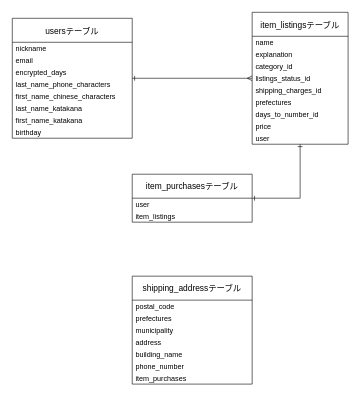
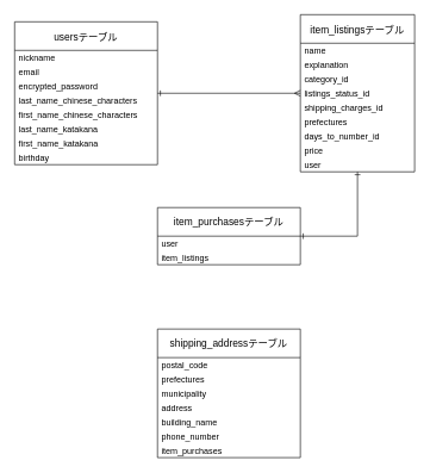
  <mxCell id="0" />
  <mxCell id="1" parent="0" />
  <mxCell id="2" value="usersテーブル" style="swimlane;fontStyle=0;childLayout=stackLayout;horizontal=1;startSize=40;horizontalStack=0;resizeParent=1;resizeParentMax=0;resizeLast=0;collapsible=1;marginBottom=0;align=center;fontSize=14;" parent="1" vertex="1"><mxGeometry x="20" y="30" width="200" height="200" as="geometry" /></mxCell>
  <mxCell id="3" value="nickname" style="text;strokeColor=none;fillColor=none;spacingLeft=4;spacingRight=4;overflow=hidden;rotatable=0;points=[[0,0.5],[1,0.5]];portConstraint=eastwest;fontSize=12;verticalAlign=middle;" parent="2" vertex="1"><mxGeometry y="40" width="200" height="20" as="geometry" /></mxCell>
  <mxCell id="4" value="email" style="text;strokeColor=none;fillColor=none;spacingLeft=4;spacingRight=4;overflow=hidden;rotatable=0;points=[[0,0.5],[1,0.5]];portConstraint=eastwest;fontSize=12;verticalAlign=middle;" parent="2" vertex="1"><mxGeometry y="60" width="200" height="20" as="geometry" /></mxCell>
- <mxCell id="5" value="encrypted_days" style="text;strokeColor=none;fillColor=none;spacingLeft=4;spacingRight=4;overflow=hidden;rotatable=0;points=[[0,0.5],[1,0.5]];portConstraint=eastwest;fontSize=12;verticalAlign=middle;" vertex="1" parent="2"><mxGeometry y="80" width="200" height="20" as="geometry" /></mxCell>
- <mxCell id="6" value="last_name_phone_characters" style="text;strokeColor=none;fillColor=none;spacingLeft=4;spacingRight=4;overflow=hidden;rotatable=0;points=[[0,0.5],[1,0.5]];portConstraint=eastwest;fontSize=12;verticalAlign=middle;" vertex="1" parent="2"><mxGeometry y="100" width="200" height="20" as="geometry" /></mxCell>
+ <mxCell id="5" value="encrypted_password" style="text;strokeColor=none;fillColor=none;spacingLeft=4;spacingRight=4;overflow=hidden;rotatable=0;points=[[0,0.5],[1,0.5]];portConstraint=eastwest;fontSize=12;verticalAlign=middle;" vertex="1" parent="2"><mxGeometry y="80" width="200" height="20" as="geometry" /></mxCell>
+ <mxCell id="6" value="last_name_chinese_characters" style="text;strokeColor=none;fillColor=none;spacingLeft=4;spacingRight=4;overflow=hidden;rotatable=0;points=[[0,0.5],[1,0.5]];portConstraint=eastwest;fontSize=12;verticalAlign=middle;" vertex="1" parent="2"><mxGeometry y="100" width="200" height="20" as="geometry" /></mxCell>
  <mxCell id="7" value="first_name_chinese_characters" style="text;strokeColor=none;fillColor=none;spacingLeft=4;spacingRight=4;overflow=hidden;rotatable=0;points=[[0,0.5],[1,0.5]];portConstraint=eastwest;fontSize=12;verticalAlign=middle;" vertex="1" parent="2"><mxGeometry y="120" width="200" height="20" as="geometry" /></mxCell>
  <mxCell id="8" value="last_name_katakana" style="text;strokeColor=none;fillColor=none;spacingLeft=4;spacingRight=4;overflow=hidden;rotatable=0;points=[[0,0.5],[1,0.5]];portConstraint=eastwest;fontSize=12;verticalAlign=middle;" vertex="1" parent="2"><mxGeometry y="140" width="200" height="20" as="geometry" /></mxCell>
  <mxCell id="9" value="first_name_katakana" style="text;strokeColor=none;fillColor=none;spacingLeft=4;spacingRight=4;overflow=hidden;rotatable=0;points=[[0,0.5],[1,0.5]];portConstraint=eastwest;fontSize=12;verticalAlign=middle;" vertex="1" parent="2"><mxGeometry y="160" width="200" height="20" as="geometry" /></mxCell>
  <mxCell id="10" value="birthday" style="text;strokeColor=none;fillColor=none;spacingLeft=4;spacingRight=4;overflow=hidden;rotatable=0;points=[[0,0.5],[1,0.5]];portConstraint=eastwest;fontSize=12;verticalAlign=middle;" vertex="1" parent="2"><mxGeometry y="180" width="200" height="20" as="geometry" /></mxCell>
  <mxCell id="11" value="item_listingsテーブル" style="swimlane;fontStyle=0;childLayout=stackLayout;horizontal=1;startSize=40;horizontalStack=0;resizeParent=1;resizeParentMax=0;resizeLast=0;collapsible=1;marginBottom=0;align=center;fontSize=14;" parent="1" vertex="1"><mxGeometry x="420" y="20" width="160" height="220" as="geometry" /></mxCell>
  <mxCell id="12" value="name" style="text;strokeColor=none;fillColor=none;spacingLeft=4;spacingRight=4;overflow=hidden;rotatable=0;points=[[0,0.5],[1,0.5]];portConstraint=eastwest;fontSize=12;verticalAlign=middle;" parent="11" vertex="1"><mxGeometry y="40" width="160" height="20" as="geometry" /></mxCell>
  <mxCell id="13" value="explanation" style="text;strokeColor=none;fillColor=none;spacingLeft=4;spacingRight=4;overflow=hidden;rotatable=0;points=[[0,0.5],[1,0.5]];portConstraint=eastwest;fontSize=12;verticalAlign=middle;" vertex="1" parent="11"><mxGeometry y="60" width="160" height="20" as="geometry" /></mxCell>
  <mxCell id="14" value="category_id" style="text;strokeColor=none;fillColor=none;spacingLeft=4;spacingRight=4;overflow=hidden;rotatable=0;points=[[0,0.5],[1,0.5]];portConstraint=eastwest;fontSize=12;verticalAlign=middle;" vertex="1" parent="11"><mxGeometry y="80" width="160" height="20" as="geometry" /></mxCell>
  <mxCell id="15" value="listings_status_id" style="text;strokeColor=none;fillColor=none;spacingLeft=4;spacingRight=4;overflow=hidden;rotatable=0;points=[[0,0.5],[1,0.5]];portConstraint=eastwest;fontSize=12;verticalAlign=middle;" vertex="1" parent="11"><mxGeometry y="100" width="160" height="20" as="geometry" /></mxCell>
  <mxCell id="16" value="shipping_charges_id" style="text;strokeColor=none;fillColor=none;spacingLeft=4;spacingRight=4;overflow=hidden;rotatable=0;points=[[0,0.5],[1,0.5]];portConstraint=eastwest;fontSize=12;verticalAlign=middle;" vertex="1" parent="11"><mxGeometry y="120" width="160" height="20" as="geometry" /></mxCell>
  <mxCell id="17" value="prefectures" style="text;strokeColor=none;fillColor=none;spacingLeft=4;spacingRight=4;overflow=hidden;rotatable=0;points=[[0,0.5],[1,0.5]];portConstraint=eastwest;fontSize=12;verticalAlign=middle;" vertex="1" parent="11"><mxGeometry y="140" width="160" height="20" as="geometry" /></mxCell>
  <mxCell id="18" value="days_to_number_id" style="text;strokeColor=none;fillColor=none;spacingLeft=4;spacingRight=4;overflow=hidden;rotatable=0;points=[[0,0.5],[1,0.5]];portConstraint=eastwest;fontSize=12;verticalAlign=middle;" vertex="1" parent="11"><mxGeometry y="160" width="160" height="20" as="geometry" /></mxCell>
  <mxCell id="19" value="price" style="text;strokeColor=none;fillColor=none;spacingLeft=4;spacingRight=4;overflow=hidden;rotatable=0;points=[[0,0.5],[1,0.5]];portConstraint=eastwest;fontSize=12;verticalAlign=middle;" vertex="1" parent="11"><mxGeometry y="180" width="160" height="20" as="geometry" /></mxCell>
  <mxCell id="20" value="user" style="text;strokeColor=none;fillColor=none;spacingLeft=4;spacingRight=4;overflow=hidden;rotatable=0;points=[[0,0.5],[1,0.5]];portConstraint=eastwest;fontSize=12;verticalAlign=middle;" vertex="1" parent="11"><mxGeometry y="200" width="160" height="20" as="geometry" /></mxCell>
  <mxCell id="21" value="item_purchasesテーブル" style="swimlane;fontStyle=0;childLayout=stackLayout;horizontal=1;startSize=40;horizontalStack=0;resizeParent=1;resizeParentMax=0;resizeLast=0;collapsible=1;marginBottom=0;align=center;fontSize=14;" parent="1" vertex="1"><mxGeometry x="220" y="290" width="200" height="80" as="geometry" /></mxCell>
  <mxCell id="22" value="user" style="text;strokeColor=none;fillColor=none;spacingLeft=4;spacingRight=4;overflow=hidden;rotatable=0;points=[[0,0.5],[1,0.5]];portConstraint=eastwest;fontSize=12;verticalAlign=middle;" vertex="1" parent="21"><mxGeometry y="40" width="200" height="20" as="geometry" /></mxCell>
  <mxCell id="23" value="item_listings" style="text;strokeColor=none;fillColor=none;spacingLeft=4;spacingRight=4;overflow=hidden;rotatable=0;points=[[0,0.5],[1,0.5]];portConstraint=eastwest;fontSize=12;verticalAlign=middle;" vertex="1" parent="21"><mxGeometry y="60" width="200" height="20" as="geometry" /></mxCell>
  <mxCell id="24" value="shipping_addressテーブル" style="swimlane;fontStyle=0;childLayout=stackLayout;horizontal=1;startSize=40;horizontalStack=0;resizeParent=1;resizeParentMax=0;resizeLast=0;collapsible=1;marginBottom=0;align=center;fontSize=14;" parent="1" vertex="1"><mxGeometry x="220" y="460" width="200" height="180" as="geometry" /></mxCell>
  <mxCell id="25" value="postal_code" style="text;strokeColor=none;fillColor=none;spacingLeft=4;spacingRight=4;overflow=hidden;rotatable=0;points=[[0,0.5],[1,0.5]];portConstraint=eastwest;fontSize=12;verticalAlign=middle;" parent="24" vertex="1"><mxGeometry y="40" width="200" height="20" as="geometry" /></mxCell>
  <mxCell id="26" value="prefectures" style="text;strokeColor=none;fillColor=none;spacingLeft=4;spacingRight=4;overflow=hidden;rotatable=0;points=[[0,0.5],[1,0.5]];portConstraint=eastwest;fontSize=12;verticalAlign=middle;" vertex="1" parent="24"><mxGeometry y="60" width="200" height="20" as="geometry" /></mxCell>
  <mxCell id="27" value="municipality" style="text;strokeColor=none;fillColor=none;spacingLeft=4;spacingRight=4;overflow=hidden;rotatable=0;points=[[0,0.5],[1,0.5]];portConstraint=eastwest;fontSize=12;verticalAlign=middle;" vertex="1" parent="24"><mxGeometry y="80" width="200" height="20" as="geometry" /></mxCell>
  <mxCell id="28" value="address" style="text;strokeColor=none;fillColor=none;spacingLeft=4;spacingRight=4;overflow=hidden;rotatable=0;points=[[0,0.5],[1,0.5]];portConstraint=eastwest;fontSize=12;verticalAlign=middle;" vertex="1" parent="24"><mxGeometry y="100" width="200" height="20" as="geometry" /></mxCell>
  <mxCell id="29" value="building_name" style="text;strokeColor=none;fillColor=none;spacingLeft=4;spacingRight=4;overflow=hidden;rotatable=0;points=[[0,0.5],[1,0.5]];portConstraint=eastwest;fontSize=12;verticalAlign=middle;" vertex="1" parent="24"><mxGeometry y="120" width="200" height="20" as="geometry" /></mxCell>
  <mxCell id="30" value="phone_number" style="text;strokeColor=none;fillColor=none;spacingLeft=4;spacingRight=4;overflow=hidden;rotatable=0;points=[[0,0.5],[1,0.5]];portConstraint=eastwest;fontSize=12;verticalAlign=middle;" vertex="1" parent="24"><mxGeometry y="140" width="200" height="20" as="geometry" /></mxCell>
  <mxCell id="31" value="item_purchases" style="text;strokeColor=none;fillColor=none;spacingLeft=4;spacingRight=4;overflow=hidden;rotatable=0;points=[[0,0.5],[1,0.5]];portConstraint=eastwest;fontSize=12;verticalAlign=middle;" vertex="1" parent="24"><mxGeometry y="160" width="200" height="20" as="geometry" /></mxCell>
  <mxCell id="32" value="" style="endArrow=ERmany;html=1;rounded=0;startArrow=ERone;startFill=0;endFill=0;" edge="1" parent="1" source="2" target="11"><mxGeometry relative="1" as="geometry"><mxPoint x="160" y="260" as="sourcePoint" /><mxPoint x="320" y="260" as="targetPoint" /></mxGeometry></mxCell>
  <mxCell id="33" value="" style="endArrow=ERone;html=1;rounded=0;startArrow=ERone;startFill=0;endFill=0;" edge="1" parent="1" source="11" target="21"><mxGeometry relative="1" as="geometry"><mxPoint x="230" y="350" as="sourcePoint" /><mxPoint x="390" y="350" as="targetPoint" /><Array as="points"><mxPoint x="500" y="330" /></Array></mxGeometry></mxCell>
